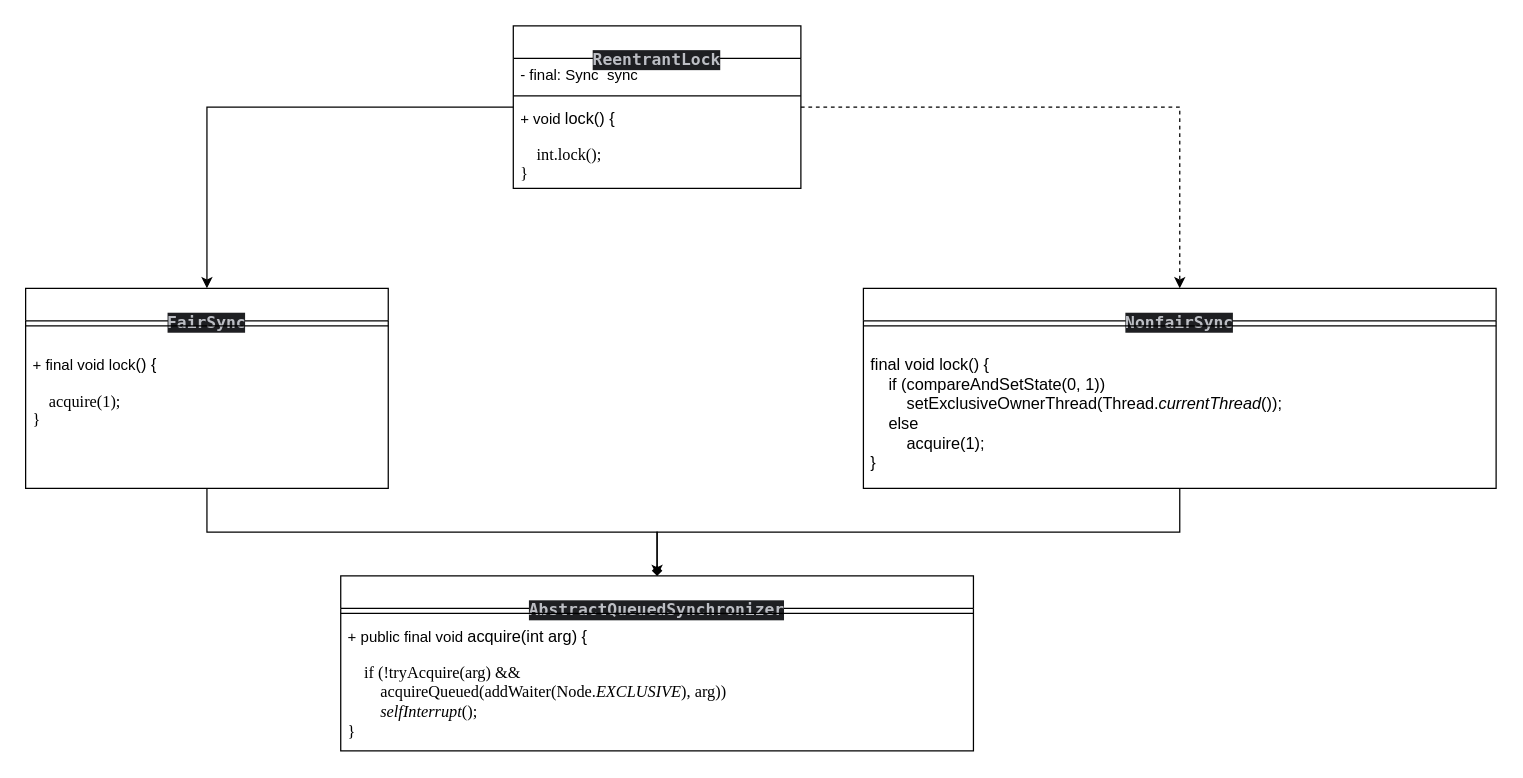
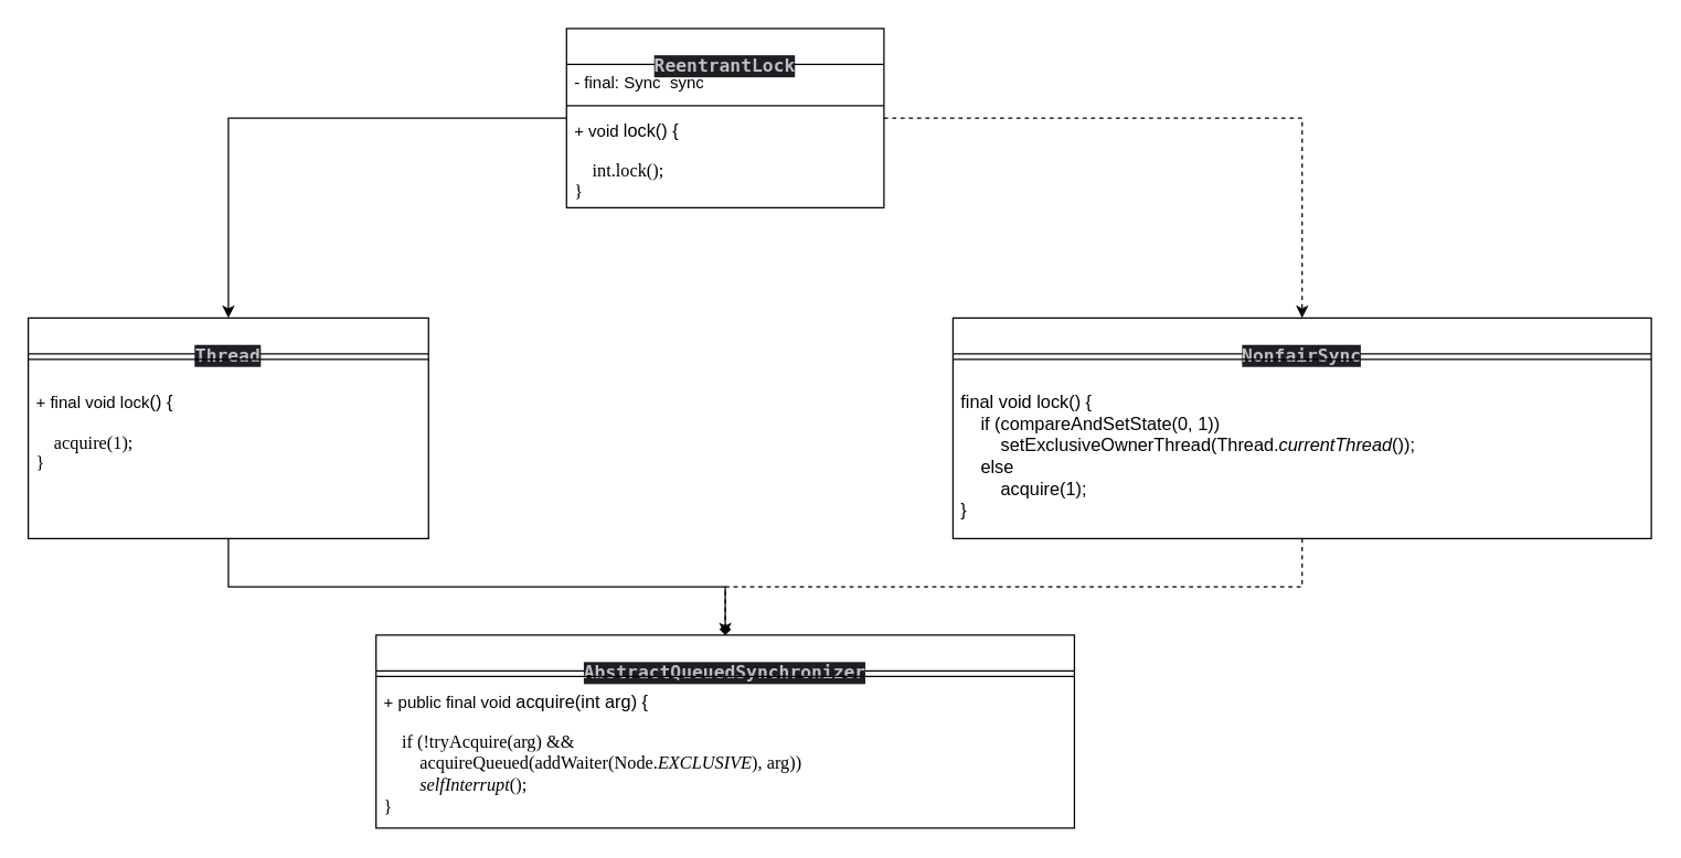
  <mxCell id="0" />
  <mxCell id="1" parent="0" />
  <mxCell id="2" style="edgeStyle=orthogonalEdgeStyle;rounded=0;orthogonalLoop=1;jettySize=auto;html=1;" edge="1" parent="1" source="4" target="16"><mxGeometry relative="1" as="geometry" /></mxCell>
  <mxCell id="3" style="edgeStyle=orthogonalEdgeStyle;rounded=0;orthogonalLoop=1;jettySize=auto;html=1;dashed=1;" edge="1" parent="1" source="4" target="12"><mxGeometry relative="1" as="geometry" /></mxCell>
  <mxCell id="4" value="&lt;div style=&quot;background-color:#1e1f22;color:#bcbec4&quot;&gt;&lt;pre style=&quot;font-family:'JetBrains Mono',monospace;font-size:9.8pt;&quot;&gt;ReentrantLock&lt;/pre&gt;&lt;/div&gt;" style="swimlane;fontStyle=1;align=center;verticalAlign=top;childLayout=stackLayout;horizontal=1;startSize=26;horizontalStack=0;resizeParent=1;resizeParentMax=0;resizeLast=0;collapsible=1;marginBottom=0;whiteSpace=wrap;html=1;" vertex="1" parent="1"><mxGeometry x="410" y="20" width="230" height="130" as="geometry" /></mxCell>
  <mxCell id="5" value="- final:&amp;nbsp;Sync&amp;nbsp;&amp;nbsp;sync" style="text;strokeColor=none;fillColor=none;align=left;verticalAlign=top;spacingLeft=4;spacingRight=4;overflow=hidden;rotatable=0;points=[[0,0.5],[1,0.5]];portConstraint=eastwest;whiteSpace=wrap;html=1;" vertex="1" parent="4"><mxGeometry y="26" width="230" height="26" as="geometry" /></mxCell>
  <mxCell id="6" value="" style="line;strokeWidth=1;fillColor=none;align=left;verticalAlign=middle;spacingTop=-1;spacingLeft=3;spacingRight=3;rotatable=0;labelPosition=right;points=[];portConstraint=eastwest;strokeColor=inherit;" vertex="1" parent="4"><mxGeometry y="52" width="230" height="8" as="geometry" /></mxCell>
  <mxCell id="7" value="&lt;span style=&quot;background-color: rgb(255, 255, 255);&quot;&gt;&lt;font face=&quot;Helvetica&quot;&gt;+ void &lt;span style=&quot;font-size: 9.8pt;&quot;&gt;lock&lt;/span&gt;&lt;span style=&quot;font-size: 9.8pt;&quot;&gt;() {&lt;/span&gt;&lt;/font&gt;&lt;/span&gt;&lt;div style=&quot;&quot;&gt;&lt;pre style=&quot;font-size: 9.8pt;&quot;&gt;&lt;span style=&quot;background-color: rgb(255, 255, 255);&quot;&gt;&lt;font face=&quot;Rd0oFiaIMb7LadUvcfMT&quot;&gt;    int.lock();&lt;br&gt;}&lt;/font&gt;&lt;/span&gt;&lt;/pre&gt;&lt;/div&gt;" style="text;strokeColor=none;fillColor=none;align=left;verticalAlign=top;spacingLeft=4;spacingRight=4;overflow=hidden;rotatable=0;points=[[0,0.5],[1,0.5]];portConstraint=eastwest;whiteSpace=wrap;html=1;" vertex="1" parent="4"><mxGeometry y="60" width="230" height="70" as="geometry" /></mxCell>
  <mxCell id="8" value="&lt;div style=&quot;background-color:#1e1f22;color:#bcbec4&quot;&gt;&lt;pre style=&quot;font-family:'JetBrains Mono',monospace;font-size:9.8pt;&quot;&gt;AbstractQueuedSynchronizer&lt;/pre&gt;&lt;/div&gt;" style="swimlane;fontStyle=1;align=center;verticalAlign=top;childLayout=stackLayout;horizontal=1;startSize=26;horizontalStack=0;resizeParent=1;resizeParentMax=0;resizeLast=0;collapsible=1;marginBottom=0;whiteSpace=wrap;html=1;" vertex="1" parent="1"><mxGeometry x="272" y="460" width="506" height="140" as="geometry"><mxRectangle x="-120" y="506" width="250" height="60" as="alternateBounds" /></mxGeometry></mxCell>
  <mxCell id="9" value="" style="line;strokeWidth=1;fillColor=none;align=left;verticalAlign=middle;spacingTop=-1;spacingLeft=3;spacingRight=3;rotatable=0;labelPosition=right;points=[];portConstraint=eastwest;strokeColor=inherit;" vertex="1" parent="8"><mxGeometry y="26" width="506" height="8" as="geometry" /></mxCell>
  <mxCell id="10" value="&lt;span style=&quot;background-color: rgb(255, 255, 255);&quot;&gt;&lt;font face=&quot;Helvetica&quot;&gt;+&amp;nbsp;public final void &lt;span style=&quot;font-size: 9.8pt;&quot;&gt;acquire&lt;/span&gt;&lt;span style=&quot;font-size: 9.8pt;&quot;&gt;(&lt;/span&gt;&lt;span style=&quot;font-size: 9.8pt;&quot;&gt;int &lt;/span&gt;&lt;span style=&quot;font-size: 9.8pt;&quot;&gt;arg) {&lt;/span&gt;&lt;/font&gt;&lt;/span&gt;&lt;div style=&quot;&quot;&gt;&lt;pre style=&quot;font-size: 9.8pt;&quot;&gt;&lt;span style=&quot;background-color: rgb(255, 255, 255);&quot;&gt;&lt;font face=&quot;c0V_fXEe3SZq-omvmgWa&quot;&gt;    if (!tryAcquire(arg) &amp;amp;&amp;amp;&lt;br&gt;        acquireQueued(addWaiter(Node.&lt;span style=&quot;font-style: italic;&quot;&gt;EXCLUSIVE&lt;/span&gt;), arg))&lt;br&gt;        &lt;span style=&quot;font-style: italic;&quot;&gt;selfInterrupt&lt;/span&gt;();&lt;br&gt;}&lt;/font&gt;&lt;/span&gt;&lt;/pre&gt;&lt;/div&gt;" style="text;strokeColor=none;fillColor=none;align=left;verticalAlign=top;spacingLeft=4;spacingRight=4;overflow=hidden;rotatable=0;points=[[0,0.5],[1,0.5]];portConstraint=eastwest;whiteSpace=wrap;html=1;" vertex="1" parent="8"><mxGeometry y="34" width="506" height="106" as="geometry" /></mxCell>
- <mxCell id="11" style="edgeStyle=orthogonalEdgeStyle;rounded=0;orthogonalLoop=1;jettySize=auto;html=1;entryX=0.5;entryY=0;entryDx=0;entryDy=0;" edge="1" parent="1" source="12" target="8"><mxGeometry relative="1" as="geometry" /></mxCell>
+ <mxCell id="11" style="edgeStyle=orthogonalEdgeStyle;rounded=0;orthogonalLoop=1;jettySize=auto;html=1;entryX=0.5;entryY=0;entryDx=0;entryDy=0;dashed=1;" edge="1" parent="1" source="12" target="8"><mxGeometry relative="1" as="geometry" /></mxCell>
  <mxCell id="12" value="&lt;div style=&quot;background-color:#1e1f22;color:#bcbec4&quot;&gt;&lt;pre style=&quot;font-family:'JetBrains Mono',monospace;font-size:9.8pt;&quot;&gt;&lt;div&gt;&lt;pre style=&quot;font-family:'JetBrains Mono',monospace;font-size:9.8pt;&quot;&gt;NonfairSync&lt;/pre&gt;&lt;/div&gt;&lt;/pre&gt;&lt;/div&gt;" style="swimlane;fontStyle=1;align=center;verticalAlign=top;childLayout=stackLayout;horizontal=1;startSize=26;horizontalStack=0;resizeParent=1;resizeParentMax=0;resizeLast=0;collapsible=1;marginBottom=0;whiteSpace=wrap;html=1;" vertex="1" parent="1"><mxGeometry x="690" y="230" width="506" height="160" as="geometry"><mxRectangle x="-120" y="506" width="250" height="60" as="alternateBounds" /></mxGeometry></mxCell>
  <mxCell id="13" value="" style="line;strokeWidth=1;fillColor=none;align=left;verticalAlign=middle;spacingTop=-1;spacingLeft=3;spacingRight=3;rotatable=0;labelPosition=right;points=[];portConstraint=eastwest;strokeColor=inherit;" vertex="1" parent="12"><mxGeometry y="26" width="506" height="8" as="geometry" /></mxCell>
  <mxCell id="14" value="&lt;div style=&quot;&quot;&gt;&lt;pre style=&quot;font-size: 9.8pt;&quot;&gt;&lt;font style=&quot;background-color: rgb(255, 255, 255);&quot; face=&quot;Helvetica&quot;&gt;final void lock() {&lt;br&gt;    if (compareAndSetState(0, 1))&lt;br&gt;        setExclusiveOwnerThread(Thread.&lt;span style=&quot;font-style: italic;&quot;&gt;currentThread&lt;/span&gt;());&lt;br&gt;    else&lt;br&gt;        acquire(1);&lt;br&gt;}&lt;/font&gt;&lt;/pre&gt;&lt;/div&gt;" style="text;strokeColor=none;fillColor=none;align=left;verticalAlign=top;spacingLeft=4;spacingRight=4;overflow=hidden;rotatable=0;points=[[0,0.5],[1,0.5]];portConstraint=eastwest;whiteSpace=wrap;html=1;" vertex="1" parent="12"><mxGeometry y="34" width="506" height="126" as="geometry" /></mxCell>
  <mxCell id="15" style="edgeStyle=orthogonalEdgeStyle;rounded=0;orthogonalLoop=1;jettySize=auto;html=1;endArrow=diamond;" edge="1" parent="1" source="16" target="8"><mxGeometry relative="1" as="geometry" /></mxCell>
- <mxCell id="16" value="&lt;div style=&quot;background-color:#1e1f22;color:#bcbec4&quot;&gt;&lt;pre style=&quot;font-family:'JetBrains Mono',monospace;font-size:9.8pt;&quot;&gt;&lt;pre style=&quot;font-family:'JetBrains Mono',monospace;font-size:9.8pt;&quot;&gt;&lt;pre style=&quot;border-color: var(--border-color); font-size: 9.8pt; font-family: &amp;quot;JetBrains Mono&amp;quot;, monospace;&quot;&gt;FairSync&lt;/pre&gt;&lt;/pre&gt;&lt;/pre&gt;&lt;/div&gt;" style="swimlane;fontStyle=1;align=center;verticalAlign=top;childLayout=stackLayout;horizontal=1;startSize=26;horizontalStack=0;resizeParent=1;resizeParentMax=0;resizeLast=0;collapsible=1;marginBottom=0;whiteSpace=wrap;html=1;" vertex="1" parent="1"><mxGeometry x="20" y="230" width="290" height="160" as="geometry"><mxRectangle x="-120" y="506" width="250" height="60" as="alternateBounds" /></mxGeometry></mxCell>
+ <mxCell id="16" value="&lt;div style=&quot;background-color:#1e1f22;color:#bcbec4&quot;&gt;&lt;pre style=&quot;font-family:'JetBrains Mono',monospace;font-size:9.8pt;&quot;&gt;&lt;pre style=&quot;font-family:'JetBrains Mono',monospace;font-size:9.8pt;&quot;&gt;&lt;pre style=&quot;border-color: var(--border-color); font-size: 9.8pt; font-family: &amp;quot;JetBrains Mono&amp;quot;, monospace;&quot;&gt;Thread&lt;/pre&gt;&lt;/pre&gt;&lt;/pre&gt;&lt;/div&gt;" style="swimlane;fontStyle=1;align=center;verticalAlign=top;childLayout=stackLayout;horizontal=1;startSize=26;horizontalStack=0;resizeParent=1;resizeParentMax=0;resizeLast=0;collapsible=1;marginBottom=0;whiteSpace=wrap;html=1;" vertex="1" parent="1"><mxGeometry x="20" y="230" width="290" height="160" as="geometry"><mxRectangle x="-120" y="506" width="250" height="60" as="alternateBounds" /></mxGeometry></mxCell>
  <mxCell id="17" value="" style="line;strokeWidth=1;fillColor=none;align=left;verticalAlign=middle;spacingTop=-1;spacingLeft=3;spacingRight=3;rotatable=0;labelPosition=right;points=[];portConstraint=eastwest;strokeColor=inherit;" vertex="1" parent="16"><mxGeometry y="26" width="290" height="8" as="geometry" /></mxCell>
  <mxCell id="18" value="&lt;div style=&quot;&quot;&gt;&lt;pre style=&quot;font-size: 9.8pt;&quot;&gt;&lt;font style=&quot;border-color: var(--border-color); font-family: Helvetica; font-size: 12px; background-color: rgb(255, 255, 255);&quot; face=&quot;Helvetica&quot;&gt;+&amp;nbsp;final void&amp;nbsp;lock&lt;span style=&quot;border-color: var(--border-color); font-size: 9.8pt;&quot;&gt;() {&lt;/span&gt;&lt;/font&gt;&lt;div style=&quot;border-color: var(--border-color); font-family: Helvetica; font-size: 12px;&quot;&gt;&lt;pre style=&quot;border-color: var(--border-color); font-size: 9.8pt;&quot;&gt;&lt;font style=&quot;border-color: var(--border-color); background-color: rgb(255, 255, 255);&quot; face=&quot;Y2wXdlfGSNHiXzlKfy54&quot;&gt;    acquire(1);&lt;br style=&quot;border-color: var(--border-color);&quot;&gt;}&lt;/font&gt;&lt;/pre&gt;&lt;/div&gt;&lt;/pre&gt;&lt;/div&gt;" style="text;strokeColor=none;fillColor=none;align=left;verticalAlign=top;spacingLeft=4;spacingRight=4;overflow=hidden;rotatable=0;points=[[0,0.5],[1,0.5]];portConstraint=eastwest;whiteSpace=wrap;html=1;" vertex="1" parent="16"><mxGeometry y="34" width="290" height="126" as="geometry" /></mxCell>
